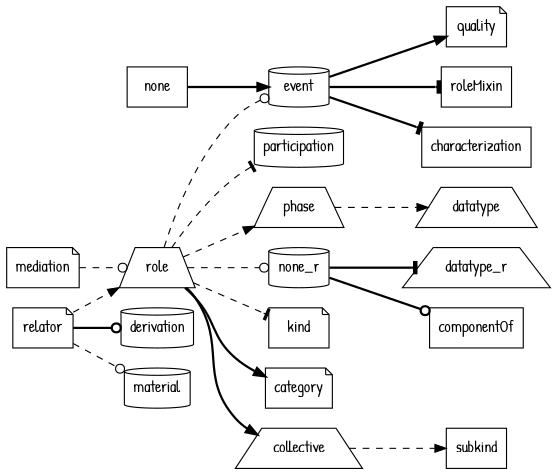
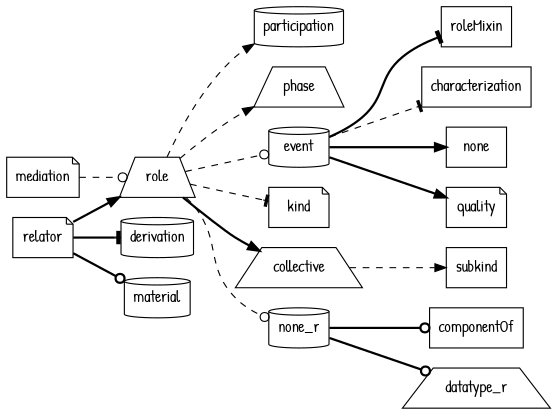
  strict digraph {
    fontname="Patrick Hand"
    rankdir=LR
    node [fontname="Patrick Hand" shape=note]
    edge [arrowhead=normal fontname="Patrick Hand" style=dashed]
    mediation
    role [shape=trapezium]
    relator
    derivation [shape=cylinder]
    material [shape=cylinder]
    participation [shape=cylinder]
    phase [shape=trapezium]
    event [shape=cylinder]
    kind
-   category
    collective [shape=trapezium]
    none_r [shape=cylinder]
-   datatype [shape=trapezium]
    roleMixin [shape=box]
    characterization [shape=box]
    n16 [label=none shape=box]
    quality
    subkind [shape=box]
    componentOf [shape=box]
    n20 [label=datatype_r shape=trapezium]
    mediation -> role [arrowhead=odot]
-   role -> participation [arrowhead=tee]
+   role -> participation
    role -> phase
    role -> event [arrowhead=odot]
    role -> kind [arrowhead=tee]
-   role -> category [style=bold]
    role -> collective [style=bold]
    role -> none_r [arrowhead=odot]
-   relator -> role
-   relator -> derivation [arrowhead=odot style=bold]
-   relator -> material [arrowhead=odot]
-   phase -> datatype
+   relator -> role [style=bold]
+   relator -> derivation [arrowhead=tee style=bold]
+   relator -> material [arrowhead=odot style=bold]
    event -> roleMixin [arrowhead=tee style=bold]
-   event -> characterization [arrowhead=tee style=bold]
-   n16 -> event [style=bold]
+   event -> characterization [arrowhead=tee]
+   event -> n16 [style=bold]
    event -> quality [style=bold]
    collective -> subkind
    none_r -> componentOf [arrowhead=odot style=bold]
-   none_r -> n20 [arrowhead=tee style=bold]
+   none_r -> n20 [arrowhead=odot style=bold]
  }
